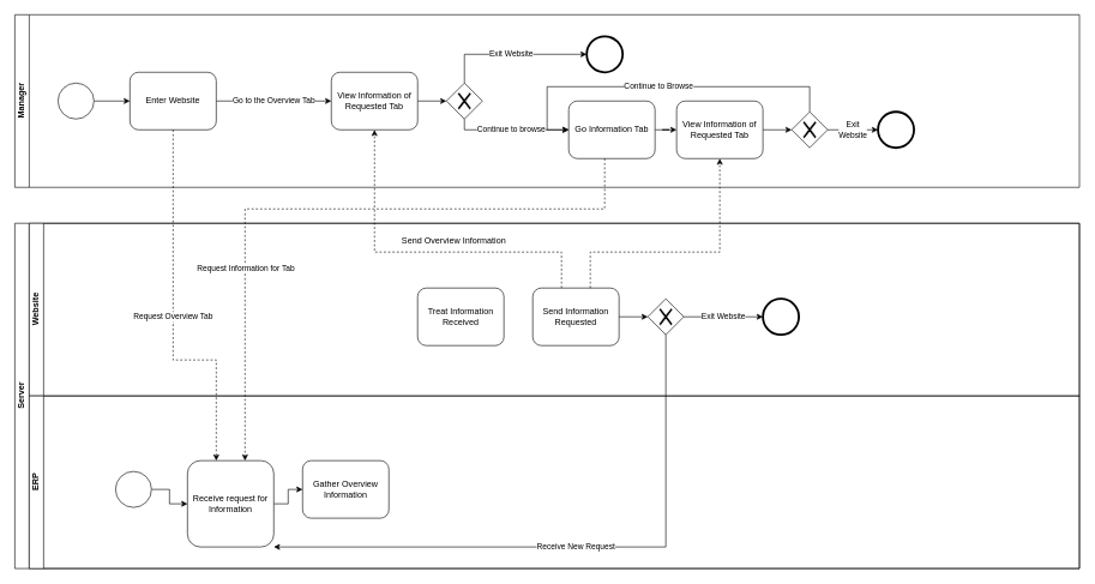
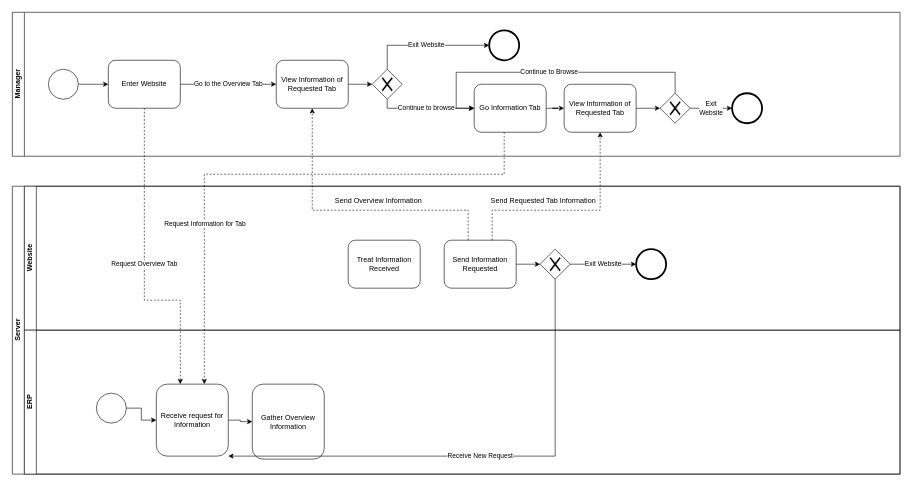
  <mxCell id="0" />
  <mxCell id="1" parent="0" />
  <mxCell id="2" value="Manager" style="swimlane;html=1;horizontal=0;startSize=20;" vertex="1" parent="1"><mxGeometry x="20" y="20" width="1480" height="240" as="geometry" /></mxCell>
  <mxCell id="3" style="edgeStyle=orthogonalEdgeStyle;rounded=0;orthogonalLoop=1;jettySize=auto;html=1;" edge="1" parent="2" source="4" target="6"><mxGeometry relative="1" as="geometry" /></mxCell>
  <mxCell id="4" value="" style="shape=mxgraph.bpmn.shape;html=1;verticalLabelPosition=bottom;labelBackgroundColor=#ffffff;verticalAlign=top;align=center;perimeter=ellipsePerimeter;outlineConnect=0;outline=standard;symbol=general;" vertex="1" parent="2"><mxGeometry x="60" y="95" width="50" height="50" as="geometry" /></mxCell>
  <mxCell id="5" value="Go to the Overview Tab" style="edgeStyle=orthogonalEdgeStyle;rounded=0;orthogonalLoop=1;jettySize=auto;html=1;" edge="1" parent="2" source="6" target="10"><mxGeometry relative="1" as="geometry"><mxPoint x="400" y="120" as="targetPoint" /></mxGeometry></mxCell>
  <mxCell id="6" value="Enter Website" style="shape=ext;rounded=1;html=1;whiteSpace=wrap;" vertex="1" parent="2"><mxGeometry x="160" y="80" width="120" height="80" as="geometry" /></mxCell>
  <mxCell id="7" style="edgeStyle=orthogonalEdgeStyle;rounded=0;orthogonalLoop=1;jettySize=auto;html=1;" edge="1" parent="2" source="8" target="16"><mxGeometry relative="1" as="geometry" /></mxCell>
  <mxCell id="8" value="Go Information Tab" style="shape=ext;rounded=1;html=1;whiteSpace=wrap;" vertex="1" parent="2"><mxGeometry x="770" y="120" width="120" height="80" as="geometry" /></mxCell>
  <mxCell id="9" style="edgeStyle=orthogonalEdgeStyle;rounded=0;orthogonalLoop=1;jettySize=auto;html=1;" edge="1" parent="2" source="10" target="12"><mxGeometry relative="1" as="geometry" /></mxCell>
  <mxCell id="10" value="View Information of Requested Tab" style="shape=ext;rounded=1;html=1;whiteSpace=wrap;" vertex="1" parent="2"><mxGeometry x="440" y="80" width="120" height="80" as="geometry" /></mxCell>
  <mxCell id="11" value="Continue to browse" style="edgeStyle=orthogonalEdgeStyle;rounded=0;orthogonalLoop=1;jettySize=auto;html=1;exitX=0.5;exitY=1;exitDx=0;exitDy=0;" edge="1" parent="2" source="12" target="8"><mxGeometry relative="1" as="geometry"><Array as="points"><mxPoint x="625" y="160" /></Array></mxGeometry></mxCell>
  <mxCell id="12" value="" style="shape=mxgraph.bpmn.shape;html=1;verticalLabelPosition=bottom;labelBackgroundColor=#ffffff;verticalAlign=top;align=center;perimeter=rhombusPerimeter;background=gateway;outlineConnect=0;outline=none;symbol=exclusiveGw;" vertex="1" parent="2"><mxGeometry x="600" y="95" width="50" height="50" as="geometry" /></mxCell>
  <mxCell id="13" value="" style="shape=mxgraph.bpmn.shape;html=1;verticalLabelPosition=bottom;labelBackgroundColor=#ffffff;verticalAlign=top;align=center;perimeter=ellipsePerimeter;outlineConnect=0;outline=end;symbol=general;" vertex="1" parent="2"><mxGeometry x="795" y="30" width="50" height="50" as="geometry" /></mxCell>
  <mxCell id="14" value="Exit Website" style="edgeStyle=orthogonalEdgeStyle;rounded=0;orthogonalLoop=1;jettySize=auto;html=1;exitX=0.5;exitY=0;exitDx=0;exitDy=0;" edge="1" parent="2" source="12" target="13"><mxGeometry relative="1" as="geometry"><mxPoint x="960" y="120" as="targetPoint" /><Array as="points"><mxPoint x="625" y="55" /></Array></mxGeometry></mxCell>
  <mxCell id="15" style="edgeStyle=orthogonalEdgeStyle;rounded=0;orthogonalLoop=1;jettySize=auto;html=1;" edge="1" parent="2" source="16" target="18"><mxGeometry relative="1" as="geometry" /></mxCell>
  <mxCell id="16" value="View Information of Requested Tab" style="shape=ext;rounded=1;html=1;whiteSpace=wrap;" vertex="1" parent="2"><mxGeometry x="920" y="120" width="120" height="80" as="geometry" /></mxCell>
  <mxCell id="17" value="Continue to Browse" style="edgeStyle=orthogonalEdgeStyle;rounded=0;orthogonalLoop=1;jettySize=auto;html=1;entryX=0;entryY=0.5;entryDx=0;entryDy=0;" edge="1" parent="2" source="18" target="8"><mxGeometry relative="1" as="geometry"><Array as="points"><mxPoint x="1105" y="100" /><mxPoint x="740" y="100" /><mxPoint x="740" y="160" /></Array></mxGeometry></mxCell>
  <mxCell id="18" value="" style="shape=mxgraph.bpmn.shape;html=1;verticalLabelPosition=bottom;labelBackgroundColor=#ffffff;verticalAlign=top;align=center;perimeter=rhombusPerimeter;background=gateway;outlineConnect=0;outline=none;symbol=exclusiveGw;" vertex="1" parent="2"><mxGeometry x="1080" y="135" width="50" height="50" as="geometry" /></mxCell>
  <mxCell id="19" value="" style="shape=mxgraph.bpmn.shape;html=1;verticalLabelPosition=bottom;labelBackgroundColor=#ffffff;verticalAlign=top;align=center;perimeter=ellipsePerimeter;outlineConnect=0;outline=end;symbol=general;" vertex="1" parent="2"><mxGeometry x="1200" y="135" width="50" height="50" as="geometry" /></mxCell>
  <mxCell id="20" value="Exit&lt;br&gt;Website" style="edgeStyle=orthogonalEdgeStyle;rounded=0;orthogonalLoop=1;jettySize=auto;html=1;" edge="1" parent="2" source="18" target="19"><mxGeometry relative="1" as="geometry"><mxPoint x="1200.0" y="160" as="targetPoint" /></mxGeometry></mxCell>
  <mxCell id="21" value="Server" style="swimlane;html=1;childLayout=stackLayout;resizeParent=1;resizeParentMax=0;horizontal=0;startSize=20;horizontalStack=0;" vertex="1" parent="1"><mxGeometry x="20" y="310" width="1480" height="480" as="geometry" /></mxCell>
  <mxCell id="22" value="Website" style="swimlane;html=1;startSize=20;horizontal=0;" vertex="1" parent="21"><mxGeometry x="20" width="1460" height="240" as="geometry" /></mxCell>
  <mxCell id="23" value="Send Overview Information" style="text;html=1;align=center;verticalAlign=middle;resizable=0;points=[];autosize=1;" vertex="1" parent="22"><mxGeometry x="510.0" y="14" width="160" height="20" as="geometry" /></mxCell>
+ <mxCell id="24" value="Send Requested Tab Information" style="text;html=1;align=center;verticalAlign=middle;resizable=0;points=[];autosize=1;" vertex="1" parent="22"><mxGeometry x="770" y="14" width="190" height="20" as="geometry" /></mxCell>
  <mxCell id="25" value="Send Information Requested" style="shape=ext;rounded=1;html=1;whiteSpace=wrap;" vertex="1" parent="22"><mxGeometry x="700" y="90" width="120" height="80" as="geometry" /></mxCell>
  <mxCell id="26" value="Treat Information Received" style="shape=ext;rounded=1;html=1;whiteSpace=wrap;" vertex="1" parent="22"><mxGeometry x="539.94" y="90" width="120" height="80" as="geometry" /></mxCell>
  <mxCell id="27" value="" style="shape=mxgraph.bpmn.shape;html=1;verticalLabelPosition=bottom;labelBackgroundColor=#ffffff;verticalAlign=top;align=center;perimeter=rhombusPerimeter;background=gateway;outlineConnect=0;outline=none;symbol=exclusiveGw;" vertex="1" parent="22"><mxGeometry x="860" y="105" width="50" height="50" as="geometry" /></mxCell>
  <mxCell id="28" value="" style="shape=mxgraph.bpmn.shape;html=1;verticalLabelPosition=bottom;labelBackgroundColor=#ffffff;verticalAlign=top;align=center;perimeter=ellipsePerimeter;outlineConnect=0;outline=end;symbol=general;" vertex="1" parent="22"><mxGeometry x="1020" y="105" width="50" height="50" as="geometry" /></mxCell>
  <mxCell id="29" value="Exit Website" style="edgeStyle=orthogonalEdgeStyle;rounded=0;orthogonalLoop=1;jettySize=auto;html=1;" edge="1" parent="22" source="27" target="28"><mxGeometry relative="1" as="geometry"><mxPoint x="900" y="-1310" as="targetPoint" /></mxGeometry></mxCell>
  <mxCell id="30" style="edgeStyle=orthogonalEdgeStyle;rounded=0;orthogonalLoop=1;jettySize=auto;html=1;" edge="1" parent="22" source="25"><mxGeometry relative="1" as="geometry"><mxPoint x="860" y="130" as="targetPoint" /><mxPoint x="820.0" y="130" as="sourcePoint" /></mxGeometry></mxCell>
  <mxCell id="31" value="ERP" style="swimlane;html=1;startSize=20;horizontal=0;" vertex="1" parent="21"><mxGeometry x="20" y="240" width="1460" height="240" as="geometry" /></mxCell>
- <mxCell id="32" value="Gather Overview Information" style="shape=ext;rounded=1;html=1;whiteSpace=wrap;" vertex="1" parent="31"><mxGeometry x="380" y="90" width="120" height="80" as="geometry" /></mxCell>
+ <mxCell id="32" value="Gather Overview Information" style="shape=ext;rounded=1;html=1;whiteSpace=wrap;" vertex="1" parent="31"><mxGeometry x="380" y="90" width="120" height="125" as="geometry" /></mxCell>
  <mxCell id="33" style="edgeStyle=orthogonalEdgeStyle;rounded=0;orthogonalLoop=1;jettySize=auto;html=1;" edge="1" parent="31" source="34" target="32"><mxGeometry relative="1" as="geometry" /></mxCell>
  <mxCell id="34" value="Receive request for Information" style="shape=ext;rounded=1;html=1;whiteSpace=wrap;" vertex="1" parent="31"><mxGeometry x="220" y="90" width="120" height="120" as="geometry" /></mxCell>
  <mxCell id="35" style="edgeStyle=orthogonalEdgeStyle;rounded=0;orthogonalLoop=1;jettySize=auto;html=1;" edge="1" parent="31" source="36" target="34"><mxGeometry relative="1" as="geometry" /></mxCell>
  <mxCell id="36" value="" style="shape=mxgraph.bpmn.shape;html=1;verticalLabelPosition=bottom;labelBackgroundColor=#ffffff;verticalAlign=top;align=center;perimeter=ellipsePerimeter;outlineConnect=0;outline=standard;symbol=general;" vertex="1" parent="31"><mxGeometry x="120" y="105" width="50" height="50" as="geometry" /></mxCell>
  <mxCell id="37" value="Receive New Request" style="edgeStyle=orthogonalEdgeStyle;rounded=0;orthogonalLoop=1;jettySize=auto;html=1;" edge="1" parent="21" source="27" target="34"><mxGeometry relative="1" as="geometry"><Array as="points"><mxPoint x="905" y="450" /><mxPoint x="300" y="450" /></Array></mxGeometry></mxCell>
  <mxCell id="38" style="edgeStyle=orthogonalEdgeStyle;rounded=0;orthogonalLoop=1;jettySize=auto;html=1;dashed=1;" edge="1" parent="1" source="25" target="10"><mxGeometry relative="1" as="geometry"><Array as="points"><mxPoint x="780" y="350" /><mxPoint x="520" y="350" /></Array></mxGeometry></mxCell>
  <mxCell id="39" value="Request Overview Tab" style="edgeStyle=orthogonalEdgeStyle;rounded=0;orthogonalLoop=1;jettySize=auto;html=1;dashed=1;" edge="1" parent="1" source="6" target="34"><mxGeometry relative="1" as="geometry"><Array as="points"><mxPoint x="240" y="500" /><mxPoint x="300" y="500" /></Array></mxGeometry></mxCell>
  <mxCell id="40" style="edgeStyle=orthogonalEdgeStyle;rounded=0;orthogonalLoop=1;jettySize=auto;html=1;dashed=1;" edge="1" parent="1" source="8" target="34"><mxGeometry relative="1" as="geometry"><Array as="points"><mxPoint x="840" y="290" /><mxPoint x="340" y="290" /></Array></mxGeometry></mxCell>
  <mxCell id="41" value="Request Information for&amp;nbsp;Tab" style="edgeLabel;html=1;align=center;verticalAlign=middle;resizable=0;points=[];" vertex="1" connectable="0" parent="40"><mxGeometry x="0.418" relative="1" as="geometry"><mxPoint as="offset" /></mxGeometry></mxCell>
  <mxCell id="42" style="edgeStyle=orthogonalEdgeStyle;rounded=0;orthogonalLoop=1;jettySize=auto;html=1;dashed=1;" edge="1" parent="1" source="25" target="16"><mxGeometry relative="1" as="geometry"><Array as="points"><mxPoint x="820" y="350" /><mxPoint x="1000" y="350" /></Array></mxGeometry></mxCell>
